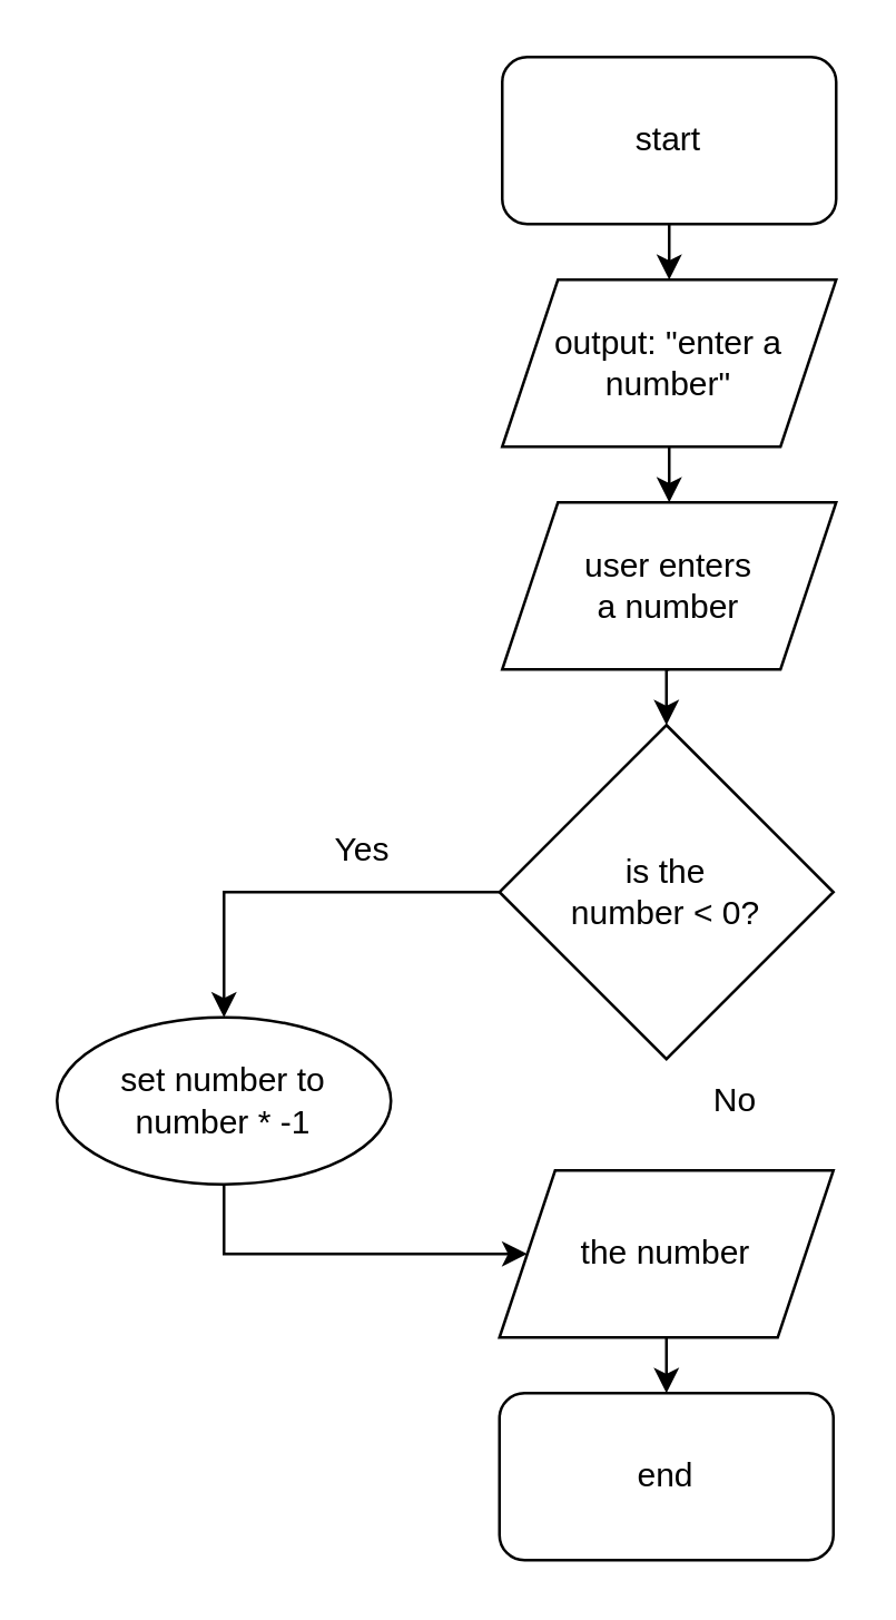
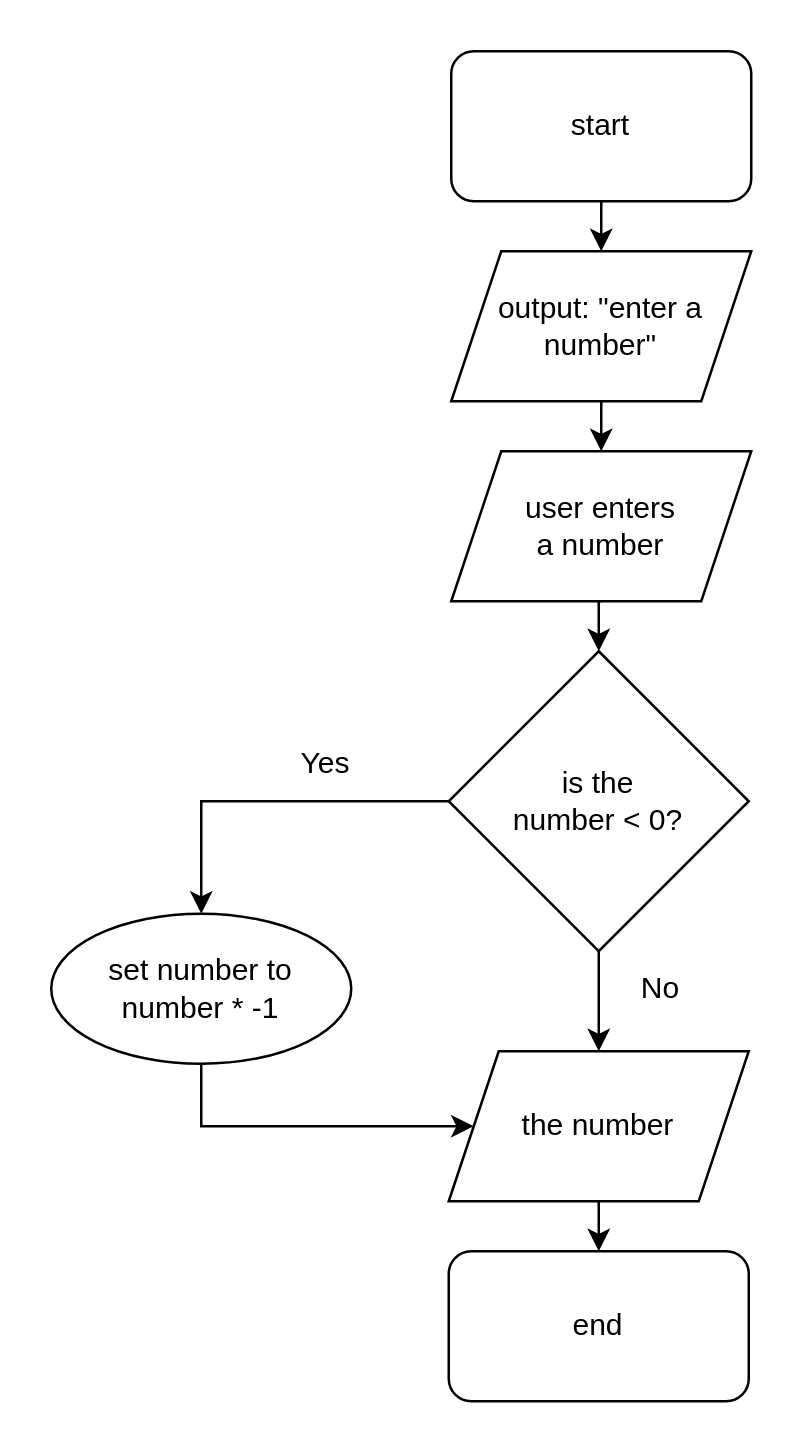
  <mxCell id="0" />
  <mxCell id="1" parent="0" />
  <mxCell id="2" style="edgeStyle=orthogonalEdgeStyle;rounded=0;orthogonalLoop=1;jettySize=auto;html=1;exitX=0.5;exitY=1;exitDx=0;exitDy=0;entryX=0.5;entryY=0;entryDx=0;entryDy=0;" edge="1" parent="1" source="3" target="5"><mxGeometry relative="1" as="geometry" /></mxCell>
  <mxCell id="3" value="start" style="rounded=1;whiteSpace=wrap;html=1;" vertex="1" parent="1"><mxGeometry x="180" width="120" height="60" as="geometry" y="20" /></mxCell>
  <mxCell id="4" style="edgeStyle=orthogonalEdgeStyle;rounded=0;orthogonalLoop=1;jettySize=auto;html=1;exitX=0.5;exitY=1;exitDx=0;exitDy=0;entryX=0.5;entryY=0;entryDx=0;entryDy=0;" edge="1" parent="1" source="5" target="7"><mxGeometry relative="1" as="geometry" /></mxCell>
  <mxCell id="5" value="output: &quot;enter a number&quot;" style="shape=parallelogram;perimeter=parallelogramPerimeter;whiteSpace=wrap;html=1;fixedSize=1;" vertex="1" parent="1"><mxGeometry x="180" y="100" width="120" height="60" as="geometry" /></mxCell>
  <mxCell id="6" style="edgeStyle=orthogonalEdgeStyle;rounded=0;orthogonalLoop=1;jettySize=auto;html=1;exitX=0.5;exitY=1;exitDx=0;exitDy=0;entryX=0.5;entryY=0;entryDx=0;entryDy=0;" edge="1" parent="1" source="7" target="10"><mxGeometry relative="1" as="geometry" /></mxCell>
  <mxCell id="7" value="user enters&lt;br&gt;a number" style="shape=parallelogram;perimeter=parallelogramPerimeter;whiteSpace=wrap;html=1;fixedSize=1;" vertex="1" parent="1"><mxGeometry x="180" y="180" width="120" height="60" as="geometry" /></mxCell>
  <mxCell id="8" style="edgeStyle=orthogonalEdgeStyle;rounded=0;orthogonalLoop=1;jettySize=auto;html=1;exitX=0;exitY=0.5;exitDx=0;exitDy=0;entryX=0.5;entryY=0;entryDx=0;entryDy=0;" edge="1" parent="1" source="10" target="14"><mxGeometry relative="1" as="geometry" /></mxCell>
+ <mxCell id="9" style="edgeStyle=orthogonalEdgeStyle;rounded=0;orthogonalLoop=1;jettySize=auto;html=1;exitX=0.5;exitY=1;exitDx=0;exitDy=0;entryX=0.5;entryY=0;entryDx=0;entryDy=0;" edge="1" parent="1" source="10" target="12"><mxGeometry relative="1" as="geometry" /></mxCell>
  <mxCell id="10" value="is the&lt;br&gt;number &amp;lt; 0?" style="rhombus;whiteSpace=wrap;html=1;" vertex="1" parent="1"><mxGeometry x="179" y="260" width="120" height="120" as="geometry" /></mxCell>
  <mxCell id="11" style="edgeStyle=orthogonalEdgeStyle;rounded=0;orthogonalLoop=1;jettySize=auto;html=1;exitX=0.5;exitY=1;exitDx=0;exitDy=0;entryX=0.5;entryY=0;entryDx=0;entryDy=0;" edge="1" parent="1" source="12" target="17"><mxGeometry relative="1" as="geometry" /></mxCell>
  <mxCell id="12" value="the number" style="shape=parallelogram;perimeter=parallelogramPerimeter;whiteSpace=wrap;html=1;fixedSize=1;" vertex="1" parent="1"><mxGeometry x="179" y="420" width="120" height="60" as="geometry" /></mxCell>
  <mxCell id="13" style="edgeStyle=orthogonalEdgeStyle;rounded=0;orthogonalLoop=1;jettySize=auto;html=1;exitX=0.5;exitY=1;exitDx=0;exitDy=0;entryX=0;entryY=0.5;entryDx=0;entryDy=0;" edge="1" parent="1" source="14" target="12"><mxGeometry relative="1" as="geometry"><Array as="points"><mxPoint x="80" y="450" /></Array></mxGeometry></mxCell>
  <mxCell id="14" value="set number to&lt;br&gt;number * -1" style="ellipse;whiteSpace=wrap;html=1;" vertex="1" parent="1"><mxGeometry x="20" y="365" width="120" height="60" as="geometry" /></mxCell>
  <mxCell id="15" value="Yes" style="text;html=1;strokeColor=none;fillColor=none;align=center;verticalAlign=middle;whiteSpace=wrap;rounded=0;" vertex="1" parent="1"><mxGeometry x="100" y="290" width="60" height="30" as="geometry" /></mxCell>
  <mxCell id="16" value="No" style="text;html=1;strokeColor=none;fillColor=none;align=center;verticalAlign=middle;whiteSpace=wrap;rounded=0;" vertex="1" parent="1"><mxGeometry x="234" y="380" width="60" height="30" as="geometry" /></mxCell>
  <mxCell id="17" value="end" style="rounded=1;whiteSpace=wrap;html=1;" vertex="1" parent="1"><mxGeometry x="179" y="500" width="120" height="60" as="geometry" /></mxCell>
